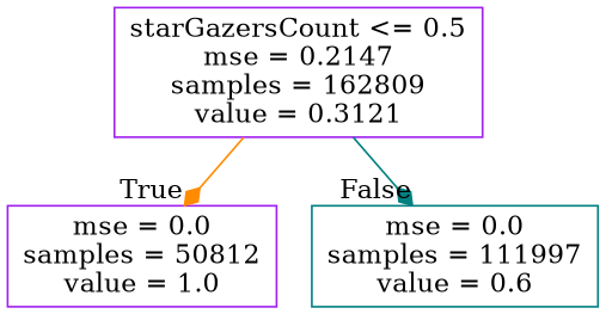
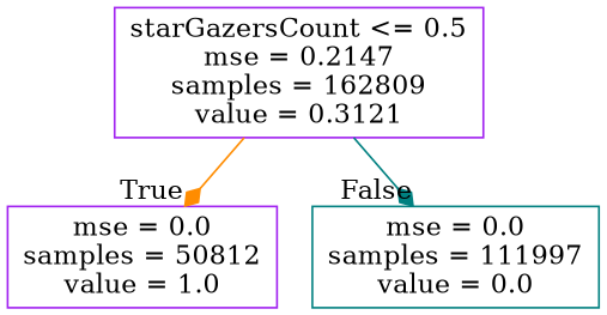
  digraph {
    node [shape=box color=purple]
    edge [labeldistance=2.5 arrowhead=diamond]
    n1 [label="starGazersCount <= 0.5\nmse = 0.2147\nsamples = 162809\nvalue = 0.3121"]
    n2 [label="mse = 0.0\nsamples = 50812\nvalue = 1.0"]
-   n3 [label="mse = 0.0\nsamples = 111997\nvalue = 0.6" color=teal]
+   n3 [label="mse = 0.0\nsamples = 111997\nvalue = 0.0" color=teal]
    n1 -> n2 [headlabel=True labelangle=45 color=darkorange]
    n1 -> n3 [headlabel=False labelangle=-45 color=teal]
  }
